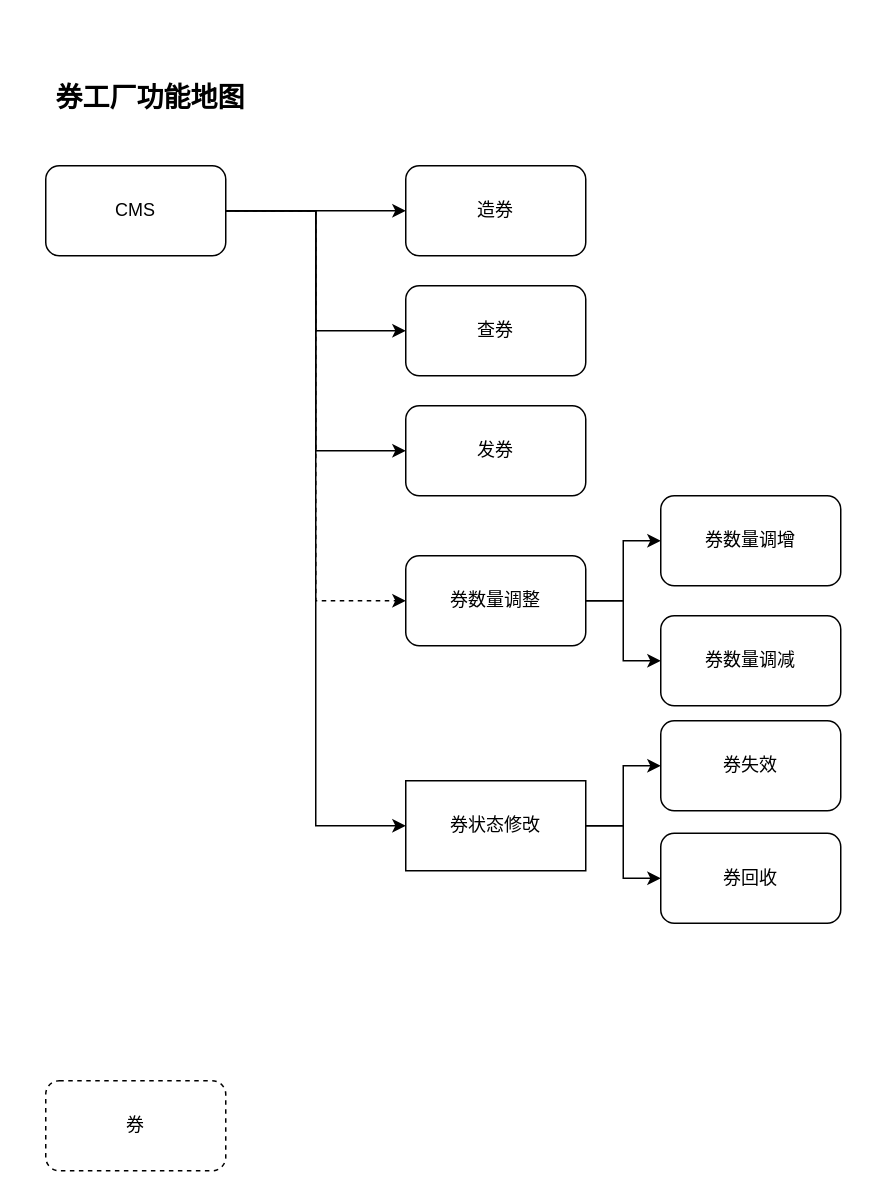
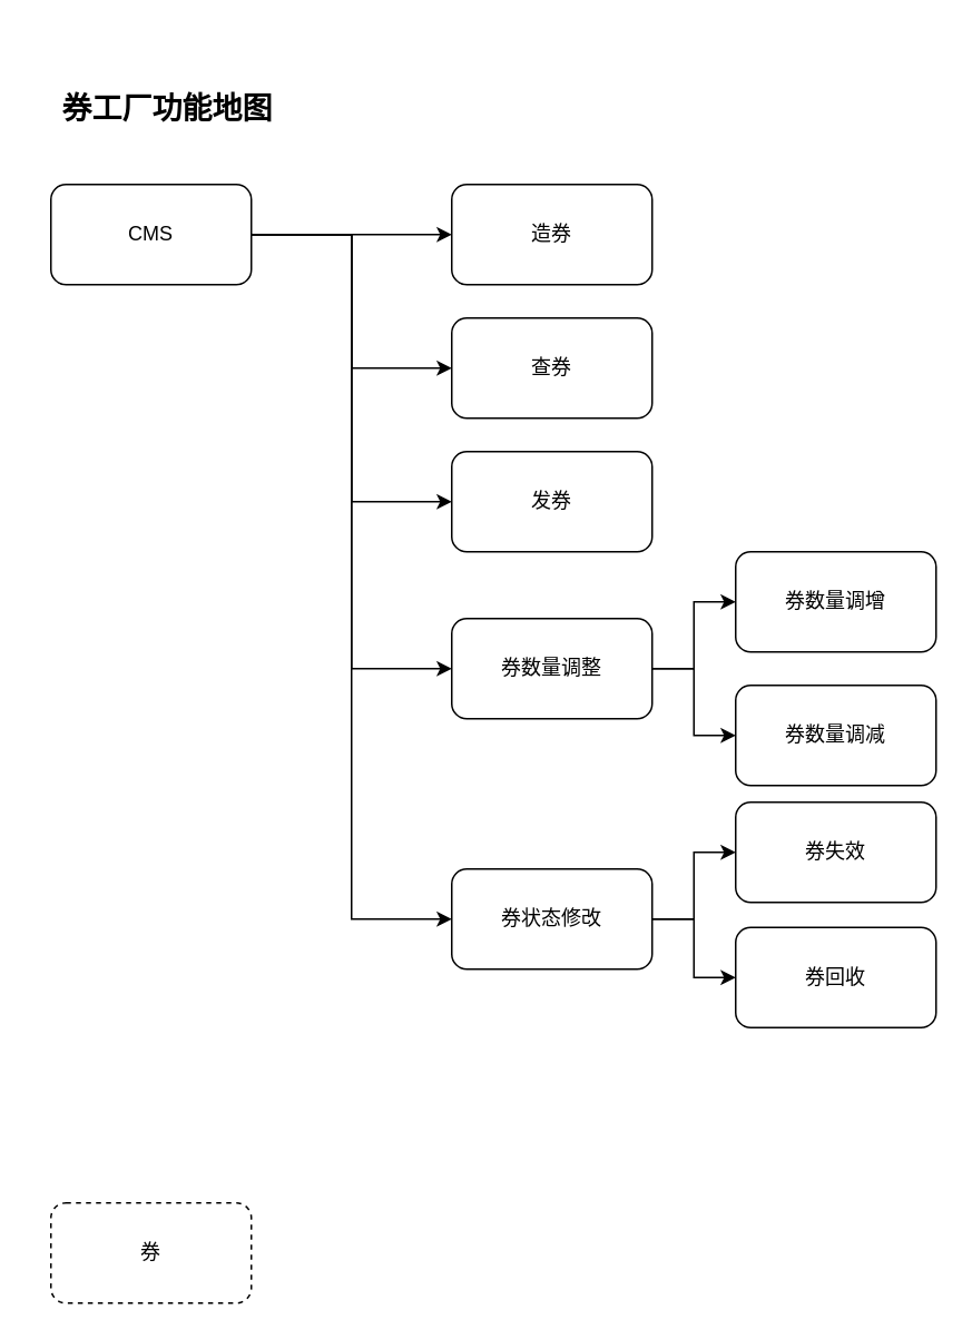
  <mxCell id="0" />
  <mxCell id="1" parent="0" />
  <mxCell id="2" value="&lt;b&gt;&lt;font style=&quot;font-size: 18px;&quot;&gt;券工厂功能地图&lt;/font&gt;&lt;/b&gt;" style="text;html=1;strokeColor=none;fillColor=none;align=center;verticalAlign=middle;whiteSpace=wrap;rounded=0;" vertex="1" parent="1"><mxGeometry x="20" y="20" width="160" height="90" as="geometry" /></mxCell>
  <mxCell id="3" style="edgeStyle=orthogonalEdgeStyle;rounded=0;orthogonalLoop=1;jettySize=auto;html=1;" edge="1" parent="1" source="8" target="9"><mxGeometry relative="1" as="geometry" /></mxCell>
  <mxCell id="4" style="edgeStyle=orthogonalEdgeStyle;rounded=0;orthogonalLoop=1;jettySize=auto;html=1;entryX=0;entryY=0.5;entryDx=0;entryDy=0;" edge="1" parent="1" source="8" target="10"><mxGeometry relative="1" as="geometry" /></mxCell>
  <mxCell id="5" style="edgeStyle=orthogonalEdgeStyle;rounded=0;orthogonalLoop=1;jettySize=auto;html=1;entryX=0;entryY=0.5;entryDx=0;entryDy=0;" edge="1" parent="1" source="8" target="11"><mxGeometry relative="1" as="geometry" /></mxCell>
- <mxCell id="6" style="edgeStyle=orthogonalEdgeStyle;rounded=0;orthogonalLoop=1;jettySize=auto;html=1;entryX=0;entryY=0.5;entryDx=0;entryDy=0;dashed=1;" edge="1" parent="1" source="8" target="14"><mxGeometry relative="1" as="geometry" /></mxCell>
+ <mxCell id="6" style="edgeStyle=orthogonalEdgeStyle;rounded=0;orthogonalLoop=1;jettySize=auto;html=1;entryX=0;entryY=0.5;entryDx=0;entryDy=0;" edge="1" parent="1" source="8" target="14"><mxGeometry relative="1" as="geometry" /></mxCell>
  <mxCell id="7" style="edgeStyle=orthogonalEdgeStyle;rounded=0;orthogonalLoop=1;jettySize=auto;html=1;entryX=0;entryY=0.5;entryDx=0;entryDy=0;" edge="1" parent="1" source="8" target="19"><mxGeometry relative="1" as="geometry" /></mxCell>
  <mxCell id="8" value="CMS" style="rounded=1;whiteSpace=wrap;html=1;" vertex="1" parent="1"><mxGeometry x="30" y="110" width="120" height="60" as="geometry" /></mxCell>
  <mxCell id="9" value="造券" style="rounded=1;whiteSpace=wrap;html=1;" vertex="1" parent="1"><mxGeometry x="270" y="110" width="120" height="60" as="geometry" /></mxCell>
  <mxCell id="10" value="查券" style="rounded=1;whiteSpace=wrap;html=1;" vertex="1" parent="1"><mxGeometry x="270" y="190" width="120" height="60" as="geometry" /></mxCell>
  <mxCell id="11" value="发券" style="rounded=1;whiteSpace=wrap;html=1;" vertex="1" parent="1"><mxGeometry x="270" y="270" width="120" height="60" as="geometry" /></mxCell>
  <mxCell id="12" style="edgeStyle=orthogonalEdgeStyle;rounded=0;orthogonalLoop=1;jettySize=auto;html=1;" edge="1" parent="1" source="14" target="15"><mxGeometry relative="1" as="geometry" /></mxCell>
  <mxCell id="13" style="edgeStyle=orthogonalEdgeStyle;rounded=0;orthogonalLoop=1;jettySize=auto;html=1;" edge="1" parent="1" source="14" target="16"><mxGeometry relative="1" as="geometry" /></mxCell>
  <mxCell id="14" value="券数量调整" style="rounded=1;whiteSpace=wrap;html=1;" vertex="1" parent="1"><mxGeometry x="270" y="370" width="120" height="60" as="geometry" /></mxCell>
  <mxCell id="15" value="券数量调增" style="rounded=1;whiteSpace=wrap;html=1;" vertex="1" parent="1"><mxGeometry x="440" y="330" width="120" height="60" as="geometry" /></mxCell>
  <mxCell id="16" value="券数量调减" style="rounded=1;whiteSpace=wrap;html=1;" vertex="1" parent="1"><mxGeometry x="440" y="410" width="120" height="60" as="geometry" /></mxCell>
  <mxCell id="17" style="edgeStyle=orthogonalEdgeStyle;rounded=0;orthogonalLoop=1;jettySize=auto;html=1;" edge="1" parent="1" source="19" target="20"><mxGeometry relative="1" as="geometry" /></mxCell>
  <mxCell id="18" style="edgeStyle=orthogonalEdgeStyle;rounded=0;orthogonalLoop=1;jettySize=auto;html=1;" edge="1" parent="1" source="19" target="21"><mxGeometry relative="1" as="geometry" /></mxCell>
- <mxCell id="19" value="券状态修改" style="whiteSpace=wrap;html=1;rounded=0;" vertex="1" parent="1"><mxGeometry x="270" y="520" width="120" height="60" as="geometry" /></mxCell>
+ <mxCell id="19" value="券状态修改" style="rounded=1;whiteSpace=wrap;html=1;" vertex="1" parent="1"><mxGeometry x="270" y="520" width="120" height="60" as="geometry" /></mxCell>
  <mxCell id="20" value="券失效" style="rounded=1;whiteSpace=wrap;html=1;" vertex="1" parent="1"><mxGeometry x="440" y="480" width="120" height="60" as="geometry" /></mxCell>
  <mxCell id="21" value="券回收" style="rounded=1;whiteSpace=wrap;html=1;" vertex="1" parent="1"><mxGeometry x="440" y="555" width="120" height="60" as="geometry" /></mxCell>
  <mxCell id="22" value="券" style="rounded=1;whiteSpace=wrap;html=1;dashed=1;" vertex="1" parent="1"><mxGeometry x="30" y="720" width="120" height="60" as="geometry" /></mxCell>
